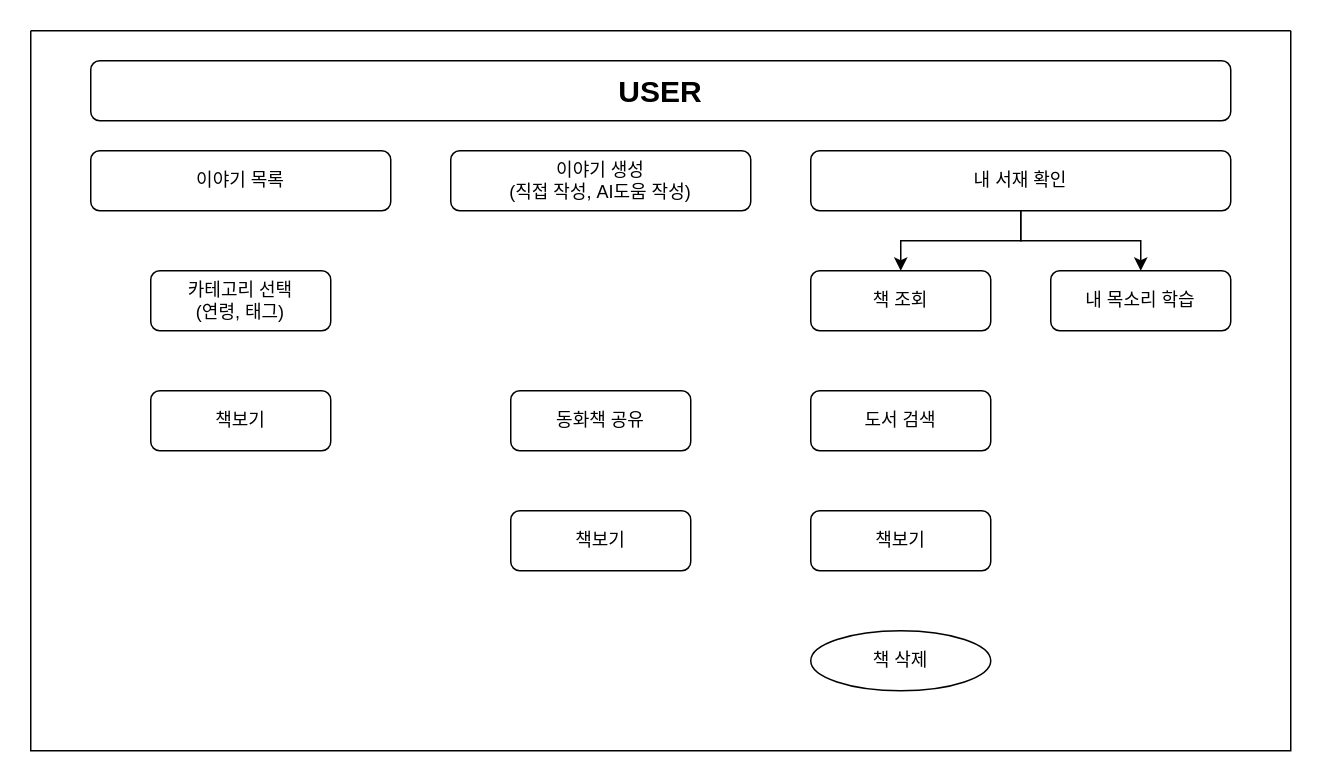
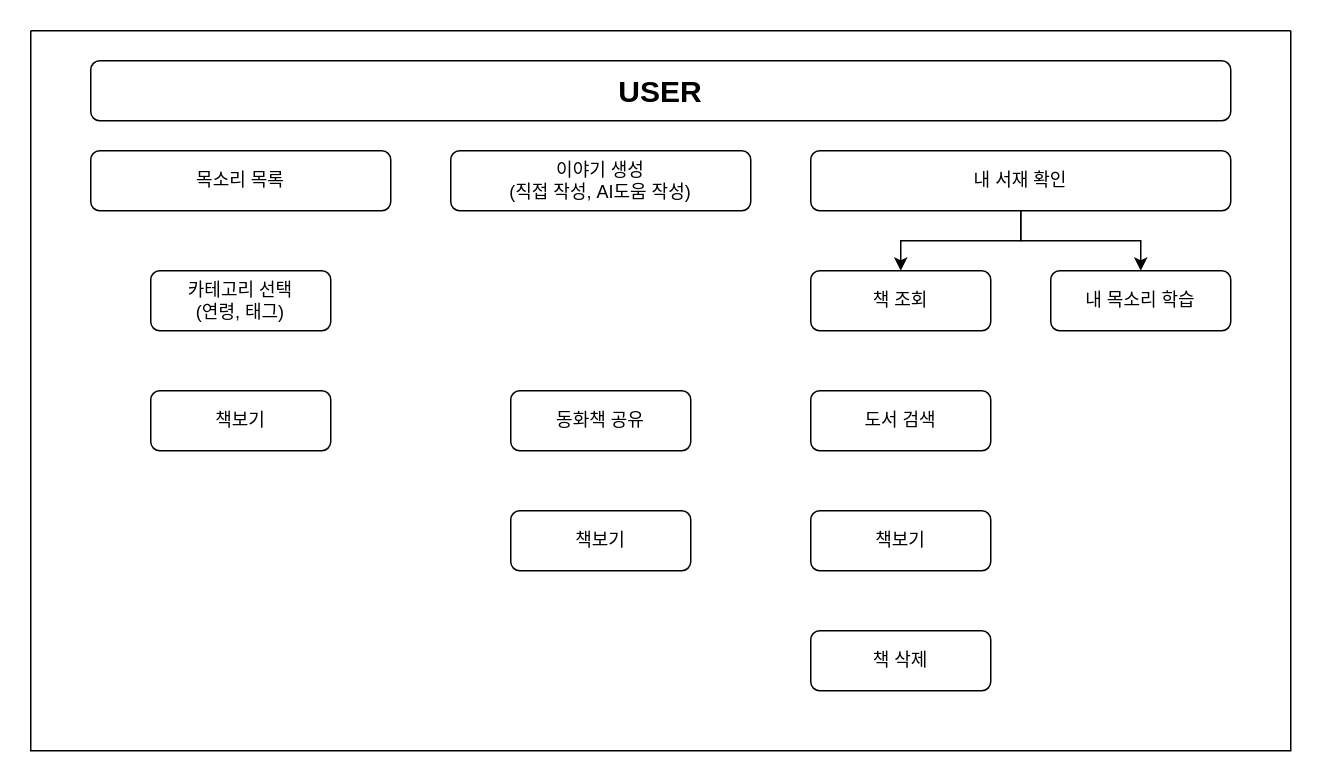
  <mxCell id="0" />
  <mxCell id="1" parent="0" />
  <mxCell id="2" value="" style="group" vertex="1" connectable="0" parent="1"><mxGeometry x="20" y="20" width="840" height="480" as="geometry" /></mxCell>
  <mxCell id="3" value="&lt;font style=&quot;font-size: 20px;&quot;&gt;&lt;b style=&quot;&quot;&gt;USER&lt;/b&gt;&lt;/font&gt;" style="rounded=1;whiteSpace=wrap;html=1;" parent="2" vertex="1"><mxGeometry x="40" y="20" width="760" height="40" as="geometry" /></mxCell>
- <mxCell id="4" value="이야기 목록" style="rounded=1;whiteSpace=wrap;html=1;" parent="2" vertex="1"><mxGeometry x="40" y="80" width="200" height="40" as="geometry" /></mxCell>
+ <mxCell id="4" value="목소리 목록" style="rounded=1;whiteSpace=wrap;html=1;" parent="2" vertex="1"><mxGeometry x="40" y="80" width="200" height="40" as="geometry" /></mxCell>
  <mxCell id="5" value="이야기 생성&lt;br&gt;(직접 작성, AI도움 작성)" style="rounded=1;whiteSpace=wrap;html=1;" parent="2" vertex="1"><mxGeometry x="280" y="80" width="200" height="40" as="geometry" /></mxCell>
  <mxCell id="6" value="" style="edgeStyle=orthogonalEdgeStyle;rounded=0;orthogonalLoop=1;jettySize=auto;html=1;" parent="2" source="8" target="14" edge="1"><mxGeometry relative="1" as="geometry" /></mxCell>
  <mxCell id="7" value="" style="edgeStyle=orthogonalEdgeStyle;rounded=0;orthogonalLoop=1;jettySize=auto;html=1;entryX=0.5;entryY=0;entryDx=0;entryDy=0;" parent="2" source="8" target="13" edge="1"><mxGeometry relative="1" as="geometry" /></mxCell>
  <mxCell id="8" value="내 서재 확인" style="rounded=1;whiteSpace=wrap;html=1;" parent="2" vertex="1"><mxGeometry x="520" y="80" width="280" height="40" as="geometry" /></mxCell>
  <mxCell id="9" value="카테고리 선택&lt;br&gt;(연령, 태그)" style="rounded=1;whiteSpace=wrap;html=1;" parent="2" vertex="1"><mxGeometry x="80" y="160" width="120" height="40" as="geometry" /></mxCell>
  <mxCell id="10" value="책보기" style="rounded=1;whiteSpace=wrap;html=1;" parent="2" vertex="1"><mxGeometry x="80" y="240" width="120" height="40" as="geometry" /></mxCell>
  <mxCell id="11" value="동화책 공유" style="rounded=1;whiteSpace=wrap;html=1;" parent="2" vertex="1"><mxGeometry x="320" y="240" width="120" height="40" as="geometry" /></mxCell>
  <mxCell id="12" value="책보기" style="rounded=1;whiteSpace=wrap;html=1;" parent="2" vertex="1"><mxGeometry x="320" y="320" width="120" height="40" as="geometry" /></mxCell>
  <mxCell id="13" value="책 조회" style="rounded=1;whiteSpace=wrap;html=1;" parent="2" vertex="1"><mxGeometry x="520" y="160" width="120" height="40" as="geometry" /></mxCell>
  <mxCell id="14" value="내 목소리 학습" style="rounded=1;whiteSpace=wrap;html=1;" parent="2" vertex="1"><mxGeometry x="680" y="160" width="120" height="40" as="geometry" /></mxCell>
  <mxCell id="15" value="도서 검색" style="rounded=1;whiteSpace=wrap;html=1;" parent="2" vertex="1"><mxGeometry x="520" y="240" width="120" height="40" as="geometry" /></mxCell>
  <mxCell id="16" value="책보기" style="rounded=1;whiteSpace=wrap;html=1;" parent="2" vertex="1"><mxGeometry x="520" y="320" width="120" height="40" as="geometry" /></mxCell>
- <mxCell id="17" value="책 삭제" style="ellipse;whiteSpace=wrap;html=1;" parent="2" vertex="1"><mxGeometry x="520" y="400" width="120" height="40" as="geometry" /></mxCell>
+ <mxCell id="17" value="책 삭제" style="rounded=1;whiteSpace=wrap;html=1;" parent="2" vertex="1"><mxGeometry x="520" y="400" width="120" height="40" as="geometry" /></mxCell>
  <mxCell id="18" value="" style="swimlane;startSize=0;" vertex="1" parent="2"><mxGeometry width="840" height="480" as="geometry" /></mxCell>
